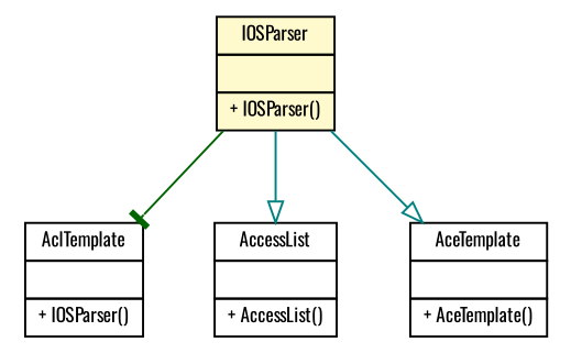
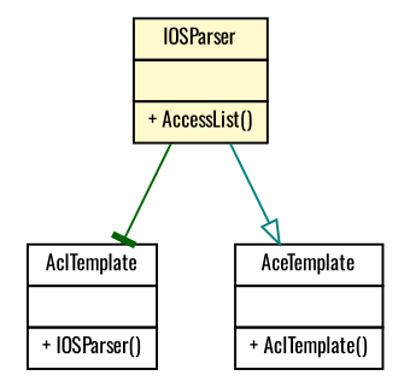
  digraph {
    fontname=Oswald
    node [fontcolor=black fontname=Oswald fontsize=9.0 shape=plaintext]
    edge [arrowhead=onormal color=teal fontcolor=black fontname=Oswald fontsize=10.0 headport=p labelfontname=Helvetica labelfontsize=10 tailport=p]
-   n1 [label=<<table border="0" cellborder="1" cellspacing="0" cellpadding="2" port="p" bgcolor="lemonChiffon" href="./IOSParser.html"> 		<tr><td><table border="0" cellspacing="0" cellpadding="1"> 			<tr><td> IOSParser </td></tr> 		</table></td></tr> 		<tr><td><table border="0" cellspacing="0" cellpadding="1"> 			<tr><td align="left">  </td></tr> 		</table></td></tr> 		<tr><td><table border="0" cellspacing="0" cellpadding="1"> 			<tr><td align="left"> + IOSParser() </td></tr> 		</table></td></tr> 		</table>>]
+   n1 [label=<<table border="0" cellborder="1" cellspacing="0" cellpadding="2" port="p" bgcolor="lemonChiffon" href="./IOSParser.html"> 		<tr><td><table border="0" cellspacing="0" cellpadding="1"> 			<tr><td> IOSParser </td></tr> 		</table></td></tr> 		<tr><td><table border="0" cellspacing="0" cellpadding="1"> 			<tr><td align="left">  </td></tr> 		</table></td></tr> 		<tr><td><table border="0" cellspacing="0" cellpadding="1"> 			<tr><td align="left"> + AccessList() </td></tr> 		</table></td></tr> 		</table>>]
    n2 [label=<<table border="0" cellborder="1" cellspacing="0" cellpadding="2" port="p" href="./AclTemplate.html"> 		<tr><td><table border="0" cellspacing="0" cellpadding="1"> 			<tr><td> AclTemplate </td></tr> 		</table></td></tr> 		<tr><td><table border="0" cellspacing="0" cellpadding="1"> 			<tr><td align="left">  </td></tr> 		</table></td></tr> 		<tr><td><table border="0" cellspacing="0" cellpadding="1"> 			<tr><td align="left"> + IOSParser() </td></tr> 		</table></td></tr> 		</table>>]
-   n3 [label=<<table border="0" cellborder="1" cellspacing="0" cellpadding="2" port="p" href="./AccessList.html"> 		<tr><td><table border="0" cellspacing="0" cellpadding="1"> 			<tr><td> AccessList </td></tr> 		</table></td></tr> 		<tr><td><table border="0" cellspacing="0" cellpadding="1"> 			<tr><td align="left">  </td></tr> 		</table></td></tr> 		<tr><td><table border="0" cellspacing="0" cellpadding="1"> 			<tr><td align="left"> + AccessList() </td></tr> 		</table></td></tr> 		</table>>]
-   n4 [label=<<table border="0" cellborder="1" cellspacing="0" cellpadding="2" port="p" href="./AceTemplate.html"> 		<tr><td><table border="0" cellspacing="0" cellpadding="1"> 			<tr><td> AceTemplate </td></tr> 		</table></td></tr> 		<tr><td><table border="0" cellspacing="0" cellpadding="1"> 			<tr><td align="left">  </td></tr> 		</table></td></tr> 		<tr><td><table border="0" cellspacing="0" cellpadding="1"> 			<tr><td align="left"> + AceTemplate() </td></tr> 		</table></td></tr> 		</table>>]
+   n4 [label=<<table border="0" cellborder="1" cellspacing="0" cellpadding="2" port="p" href="./AceTemplate.html"> 		<tr><td><table border="0" cellspacing="0" cellpadding="1"> 			<tr><td> AceTemplate </td></tr> 		</table></td></tr> 		<tr><td><table border="0" cellspacing="0" cellpadding="1"> 			<tr><td align="left">  </td></tr> 		</table></td></tr> 		<tr><td><table border="0" cellspacing="0" cellpadding="1"> 			<tr><td align="left"> + AclTemplate() </td></tr> 		</table></td></tr> 		</table>>]
    n1 -> n2 [arrowhead=tee color=darkgreen]
-   n1 -> n3
    n1 -> n4
  }
